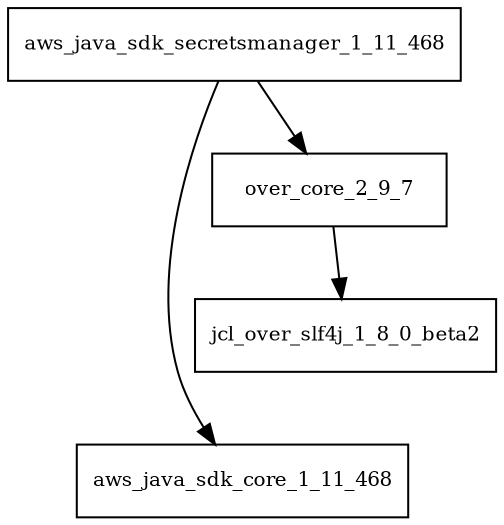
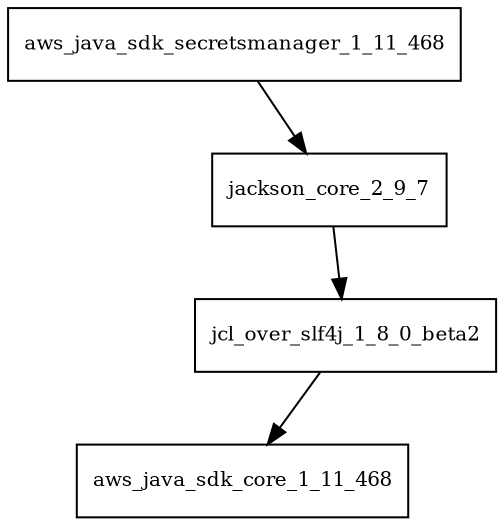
  digraph {
    node [fontsize=10.0 shape=box]
    aws_java_sdk_secretsmanager_1_11_468
    aws_java_sdk_core_1_11_468
-   jackson_core_2_9_7 [label=over_core_2_9_7]
+   jackson_core_2_9_7
    jcl_over_slf4j_1_8_0_beta2
-   aws_java_sdk_secretsmanager_1_11_468 -> aws_java_sdk_core_1_11_468
+   jcl_over_slf4j_1_8_0_beta2 -> aws_java_sdk_core_1_11_468
    aws_java_sdk_secretsmanager_1_11_468 -> jackson_core_2_9_7
    jackson_core_2_9_7 -> jcl_over_slf4j_1_8_0_beta2
  }
